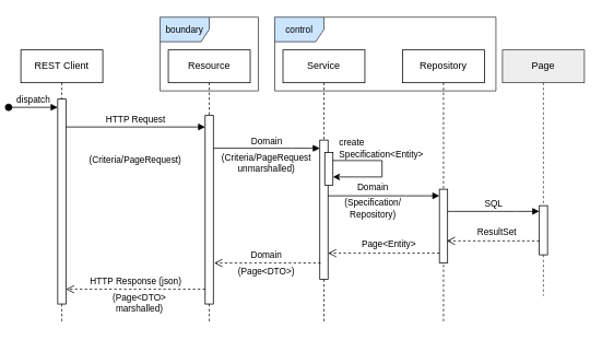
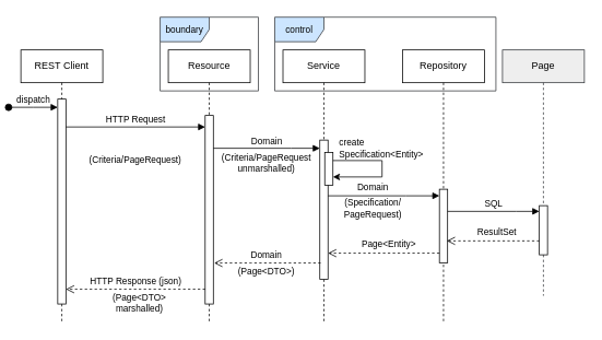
  <mxCell id="0" />
  <mxCell id="1" parent="0" />
  <mxCell id="2" value="REST Client" style="shape=umlLifeline;perimeter=lifelinePerimeter;whiteSpace=wrap;html=1;container=0;dropTarget=0;collapsible=0;recursiveResize=0;outlineConnect=0;portConstraint=eastwest;newEdgeStyle={&quot;edgeStyle&quot;:&quot;elbowEdgeStyle&quot;,&quot;elbow&quot;:&quot;vertical&quot;,&quot;curved&quot;:0,&quot;rounded&quot;:0};" parent="1" vertex="1"><mxGeometry x="20" y="60" width="100" height="332" as="geometry" /></mxCell>
  <mxCell id="3" value="" style="html=1;points=[];perimeter=orthogonalPerimeter;outlineConnect=0;targetShapes=umlLifeline;portConstraint=eastwest;newEdgeStyle={&quot;edgeStyle&quot;:&quot;elbowEdgeStyle&quot;,&quot;elbow&quot;:&quot;vertical&quot;,&quot;curved&quot;:0,&quot;rounded&quot;:0};" parent="2" vertex="1"><mxGeometry x="45" y="60" width="10" height="250" as="geometry" /></mxCell>
  <mxCell id="4" value="dispatch" style="html=1;verticalAlign=bottom;startArrow=oval;endArrow=block;startSize=8;edgeStyle=elbowEdgeStyle;elbow=vertical;curved=0;rounded=0;" parent="2" target="3" edge="1"><mxGeometry relative="1" as="geometry"><mxPoint x="-15" y="70" as="sourcePoint" /></mxGeometry></mxCell>
  <mxCell id="5" value="Resource" style="shape=umlLifeline;perimeter=lifelinePerimeter;whiteSpace=wrap;html=1;container=0;dropTarget=0;collapsible=0;recursiveResize=0;outlineConnect=0;portConstraint=eastwest;newEdgeStyle={&quot;edgeStyle&quot;:&quot;elbowEdgeStyle&quot;,&quot;elbow&quot;:&quot;vertical&quot;,&quot;curved&quot;:0,&quot;rounded&quot;:0};" parent="1" vertex="1"><mxGeometry x="200" y="60" width="100" height="332" as="geometry" /></mxCell>
  <mxCell id="6" value="" style="html=1;points=[];perimeter=orthogonalPerimeter;outlineConnect=0;targetShapes=umlLifeline;portConstraint=eastwest;newEdgeStyle={&quot;edgeStyle&quot;:&quot;elbowEdgeStyle&quot;,&quot;elbow&quot;:&quot;vertical&quot;,&quot;curved&quot;:0,&quot;rounded&quot;:0};" parent="5" vertex="1"><mxGeometry x="45" y="80" width="10" height="230" as="geometry" /></mxCell>
  <mxCell id="7" value="HTTP Request" style="html=1;verticalAlign=bottom;endArrow=block;edgeStyle=elbowEdgeStyle;elbow=vertical;curved=0;rounded=0;" parent="1" edge="1"><mxGeometry relative="1" as="geometry"><mxPoint x="75" y="154" as="sourcePoint" /><Array as="points"><mxPoint x="160" y="154" /></Array><mxPoint x="245" y="154" as="targetPoint" /></mxGeometry></mxCell>
  <mxCell id="8" value="HTTP Response (json)" style="html=1;verticalAlign=bottom;endArrow=open;dashed=1;endSize=8;edgeStyle=elbowEdgeStyle;elbow=horizontal;curved=0;rounded=0;" parent="1" edge="1"><mxGeometry relative="1" as="geometry"><mxPoint x="75" y="352" as="targetPoint" /><Array as="points"><mxPoint x="170" y="352" /></Array><mxPoint x="245" y="352" as="sourcePoint" /></mxGeometry></mxCell>
  <mxCell id="9" value="Service" style="shape=umlLifeline;perimeter=lifelinePerimeter;whiteSpace=wrap;html=1;container=0;dropTarget=0;collapsible=0;recursiveResize=0;outlineConnect=0;portConstraint=eastwest;newEdgeStyle={&quot;edgeStyle&quot;:&quot;elbowEdgeStyle&quot;,&quot;elbow&quot;:&quot;vertical&quot;,&quot;curved&quot;:0,&quot;rounded&quot;:0};" parent="1" vertex="1"><mxGeometry x="340" y="60" width="100" height="332" as="geometry" /></mxCell>
  <mxCell id="10" value="" style="html=1;points=[];perimeter=orthogonalPerimeter;outlineConnect=0;targetShapes=umlLifeline;portConstraint=eastwest;newEdgeStyle={&quot;edgeStyle&quot;:&quot;elbowEdgeStyle&quot;,&quot;elbow&quot;:&quot;vertical&quot;,&quot;curved&quot;:0,&quot;rounded&quot;:0};" parent="9" vertex="1"><mxGeometry x="45" y="110" width="10" height="170" as="geometry" /></mxCell>
  <mxCell id="11" value="Repository" style="shape=umlLifeline;perimeter=lifelinePerimeter;whiteSpace=wrap;html=1;container=0;dropTarget=0;collapsible=0;recursiveResize=0;outlineConnect=0;portConstraint=eastwest;newEdgeStyle={&quot;edgeStyle&quot;:&quot;elbowEdgeStyle&quot;,&quot;elbow&quot;:&quot;vertical&quot;,&quot;curved&quot;:0,&quot;rounded&quot;:0};" parent="1" vertex="1"><mxGeometry x="486" y="60" width="100" height="332" as="geometry" /></mxCell>
  <mxCell id="12" value="" style="html=1;points=[];perimeter=orthogonalPerimeter;outlineConnect=0;targetShapes=umlLifeline;portConstraint=eastwest;newEdgeStyle={&quot;edgeStyle&quot;:&quot;elbowEdgeStyle&quot;,&quot;elbow&quot;:&quot;vertical&quot;,&quot;curved&quot;:0,&quot;rounded&quot;:0};" parent="11" vertex="1"><mxGeometry x="45" y="170" width="10" height="90" as="geometry" /></mxCell>
  <mxCell id="13" value="Page" style="shape=umlLifeline;perimeter=lifelinePerimeter;whiteSpace=wrap;html=1;container=0;dropTarget=0;collapsible=0;recursiveResize=0;outlineConnect=0;portConstraint=eastwest;newEdgeStyle={&quot;edgeStyle&quot;:&quot;elbowEdgeStyle&quot;,&quot;elbow&quot;:&quot;vertical&quot;,&quot;curved&quot;:0,&quot;rounded&quot;:0};fillColor=#eeeeee;strokeColor=#36393d;" parent="1" vertex="1"><mxGeometry x="608" y="60" width="100" height="300" as="geometry" /></mxCell>
  <mxCell id="14" value="" style="html=1;points=[];perimeter=orthogonalPerimeter;outlineConnect=0;targetShapes=umlLifeline;portConstraint=eastwest;newEdgeStyle={&quot;edgeStyle&quot;:&quot;elbowEdgeStyle&quot;,&quot;elbow&quot;:&quot;vertical&quot;,&quot;curved&quot;:0,&quot;rounded&quot;:0};" parent="13" vertex="1"><mxGeometry x="45" y="190" width="10" height="60" as="geometry" /></mxCell>
  <mxCell id="15" value="Domain" style="html=1;verticalAlign=bottom;endArrow=none;edgeStyle=elbowEdgeStyle;elbow=vertical;curved=0;rounded=0;endFill=0;startArrow=block;startFill=1;" parent="1" source="10" target="6" edge="1"><mxGeometry relative="1" as="geometry"><mxPoint x="370" y="180" as="sourcePoint" /><Array as="points"><mxPoint x="350" y="180" /></Array><mxPoint x="260" y="180" as="targetPoint" /></mxGeometry></mxCell>
  <mxCell id="16" value="" style="endArrow=block;html=1;rounded=0;strokeColor=default;endFill=1;" parent="1" target="12" edge="1"><mxGeometry width="50" height="50" relative="1" as="geometry"><mxPoint x="395" y="238" as="sourcePoint" /><mxPoint x="515" y="238" as="targetPoint" /><Array as="points"><mxPoint x="490" y="238" /></Array></mxGeometry></mxCell>
  <mxCell id="17" value="SQL" style="html=1;verticalAlign=bottom;endArrow=none;edgeStyle=elbowEdgeStyle;elbow=vertical;curved=0;rounded=0;endFill=0;startArrow=block;startFill=1;" parent="1" source="14" target="12" edge="1"><mxGeometry relative="1" as="geometry"><mxPoint x="645" y="257" as="sourcePoint" /><Array as="points"><mxPoint x="625" y="257" /></Array><mxPoint x="525" y="257" as="targetPoint" /></mxGeometry></mxCell>
  <mxCell id="18" value="control" style="shape=umlFrame;whiteSpace=wrap;html=1;pointerEvents=0;fillColor=#cce5ff;strokeColor=#36393d;fontSize=11;" parent="1" vertex="1"><mxGeometry x="330" y="20" width="270" height="90" as="geometry" /></mxCell>
  <mxCell id="19" value="boundary" style="shape=umlFrame;whiteSpace=wrap;html=1;pointerEvents=0;fillColor=#cce5ff;strokeColor=#36393d;fontSize=11;" parent="1" vertex="1"><mxGeometry x="190" y="20" width="120" height="90" as="geometry" /></mxCell>
  <mxCell id="20" value="(Criteria/PageRequest)" style="text;html=1;align=center;verticalAlign=middle;whiteSpace=wrap;rounded=0;fontSize=11;" parent="1" vertex="1"><mxGeometry x="130" y="179" width="60" height="30" as="geometry" /></mxCell>
  <mxCell id="21" value="(Criteria/PageRequest&lt;div&gt;unmarshalled)&lt;/div&gt;" style="text;html=1;align=center;verticalAlign=middle;whiteSpace=wrap;rounded=0;fontSize=11;" parent="1" vertex="1"><mxGeometry x="290" y="183" width="60" height="30" as="geometry" /></mxCell>
- <mxCell id="22" value="(Specification/&lt;div&gt;Repository)&lt;/div&gt;" style="text;html=1;align=center;verticalAlign=middle;whiteSpace=wrap;rounded=0;fontSize=11;" parent="1" vertex="1"><mxGeometry x="420" y="239" width="60" height="30" as="geometry" /></mxCell>
+ <mxCell id="22" value="(Specification/&lt;div&gt;PageRequest)&lt;/div&gt;" style="text;html=1;align=center;verticalAlign=middle;whiteSpace=wrap;rounded=0;fontSize=11;" parent="1" vertex="1"><mxGeometry x="420" y="239" width="60" height="30" as="geometry" /></mxCell>
  <mxCell id="23" value="Domain" style="text;html=1;align=center;verticalAlign=middle;whiteSpace=wrap;rounded=0;fontSize=11;" parent="1" vertex="1"><mxGeometry x="420" y="213" width="60" height="30" as="geometry" /></mxCell>
  <mxCell id="24" value="ResultSet" style="html=1;verticalAlign=bottom;endArrow=open;dashed=1;endSize=8;edgeStyle=elbowEdgeStyle;elbow=horizontal;curved=0;rounded=0;" parent="1" source="14" edge="1"><mxGeometry x="-0.083" y="-2" relative="1" as="geometry"><mxPoint x="540" y="293" as="targetPoint" /><Array as="points"><mxPoint x="565" y="293" /></Array><mxPoint x="645" y="293" as="sourcePoint" /><mxPoint as="offset" /></mxGeometry></mxCell>
  <mxCell id="25" value="Page&amp;lt;Entity&amp;gt;" style="html=1;verticalAlign=bottom;endArrow=open;dashed=1;endSize=8;edgeStyle=elbowEdgeStyle;elbow=horizontal;curved=0;rounded=0;" parent="1" source="12" edge="1"><mxGeometry x="-0.083" y="-2" relative="1" as="geometry"><mxPoint x="395" y="308" as="targetPoint" /><Array as="points"><mxPoint x="440" y="308" /></Array><mxPoint x="515" y="308" as="sourcePoint" /><mxPoint as="offset" /></mxGeometry></mxCell>
  <mxCell id="26" value="" style="html=1;verticalAlign=bottom;endArrow=open;dashed=1;endSize=8;edgeStyle=elbowEdgeStyle;elbow=horizontal;curved=0;rounded=0;" parent="1" edge="1"><mxGeometry x="0.015" y="-11" relative="1" as="geometry"><mxPoint x="256" y="320" as="targetPoint" /><Array as="points"><mxPoint x="301" y="320" /></Array><mxPoint x="386" y="320" as="sourcePoint" /><mxPoint as="offset" /></mxGeometry></mxCell>
  <mxCell id="27" value="Domain" style="text;html=1;align=center;verticalAlign=middle;whiteSpace=wrap;rounded=0;fontSize=11;" parent="1" vertex="1"><mxGeometry x="285" y="293" width="70" height="35" as="geometry" /></mxCell>
  <mxCell id="28" value="(Page&amp;lt;DTO&amp;gt;)" style="text;html=1;align=center;verticalAlign=middle;whiteSpace=wrap;rounded=0;fontSize=11;" parent="1" vertex="1"><mxGeometry x="290" y="315" width="60" height="30" as="geometry" /></mxCell>
  <mxCell id="29" value="(Page&amp;lt;DTO&amp;gt; marshalled)" style="text;html=1;align=center;verticalAlign=middle;whiteSpace=wrap;rounded=0;fontSize=11;" parent="1" vertex="1"><mxGeometry x="110" y="354" width="110" height="30" as="geometry" /></mxCell>
  <mxCell id="30" value="" style="group" parent="1" vertex="1" connectable="0"><mxGeometry x="391" y="165" width="76" height="60" as="geometry" /></mxCell>
  <mxCell id="31" value="" style="html=1;points=[];perimeter=orthogonalPerimeter;outlineConnect=0;targetShapes=umlLifeline;portConstraint=eastwest;newEdgeStyle={&quot;edgeStyle&quot;:&quot;elbowEdgeStyle&quot;,&quot;elbow&quot;:&quot;vertical&quot;,&quot;curved&quot;:0,&quot;rounded&quot;:0};" parent="30" vertex="1"><mxGeometry y="20" width="10" height="40" as="geometry" /></mxCell>
  <mxCell id="32" style="edgeStyle=elbowEdgeStyle;rounded=0;orthogonalLoop=1;jettySize=auto;html=1;elbow=vertical;curved=0;" parent="30" source="31" target="31" edge="1"><mxGeometry relative="1" as="geometry"><Array as="points"><mxPoint x="70" y="40" /></Array></mxGeometry></mxCell>
  <mxCell id="33" value="create&lt;div style=&quot;font-size: 11px;&quot;&gt;Specification&amp;lt;Entity&amp;gt;&lt;/div&gt;" style="text;html=1;align=left;verticalAlign=middle;whiteSpace=wrap;rounded=0;fontSize=11;" parent="30" vertex="1"><mxGeometry x="16" width="60" height="30" as="geometry" /></mxCell>
